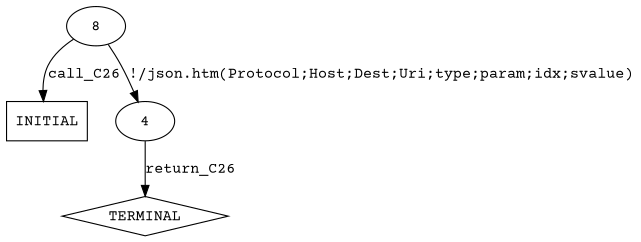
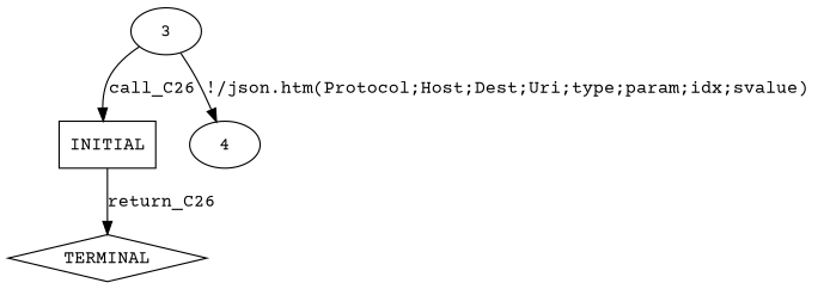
  digraph {
    fontname="Courier Prime"
    node [fontname="Courier Prime"]
    edge [fontname="Courier Prime"]
    n1 [label=INITIAL shape=box]
-   n2 [label=8]
+   n2 [label=3]
    n3 [label=4]
    n4 [label=TERMINAL shape=diamond]
    n2 -> n1 [label=call_C26]
    n2 -> n3 [label="!/json.htm(Protocol;Host;Dest;Uri;type;param;idx;svalue)"]
-   n3 -> n4 [label=return_C26]
+   n1 -> n4 [label=return_C26]
  }
